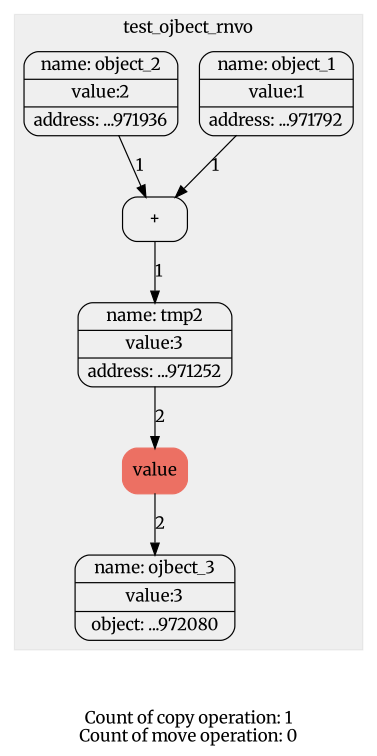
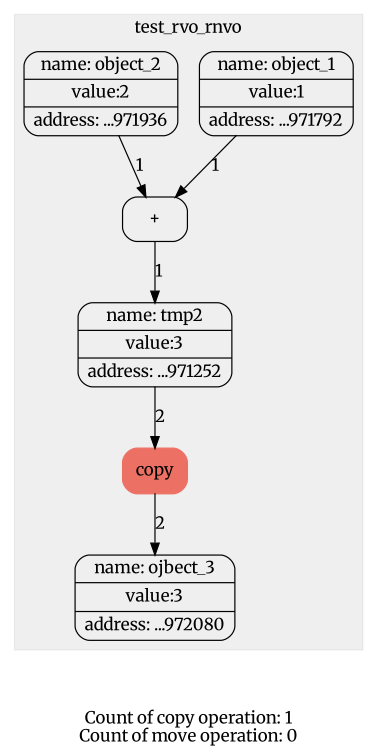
  digraph {
    fontname=Merriweather
    label="Count of copy operation: 1\nCount of move operation: 0"
    trankdir=HR
    node [fontname=Merriweather shape=Mrecord]
    edge [fontname=Merriweather]
    n1 [label="{ {name: object_1} | {value:1} | {address: ...971792}} "]
    n2 [label="+"]
    n3 [label="{ {name: object_2} | {value:2} | {address: ...971936}} "]
    n4 [label="{ {name: tmp2} | {value:3} | {address: ...971252}} "]
-   n5 [color="#EC7063" label=value style=filled]
-   n6 [label="{ {name: ojbect_3} | {value:3} | {object: ...972080}} "]
+   n5 [color="#EC7063" label=copy style=filled]
+   n6 [label="{ {name: ojbect_3} | {value:3} | {address: ...972080}} "]
    subgraph cluster_1 {
      color="#00000010"
-     label=test_ojbect_rnvo
+     label=test_rvo_rnvo
      style=filled
      n1
      n2
      n3
      n4
      n5
      n6
    }
    n1 -> n2 [label=1]
    n2 -> n4 [label=1]
    n3 -> n2 [label=1]
    n4 -> n5 [label=2]
    n5 -> n6 [label=2]
  }
